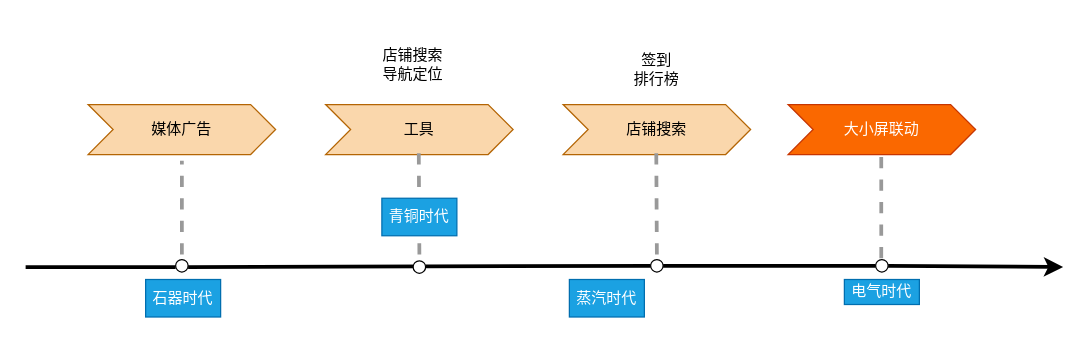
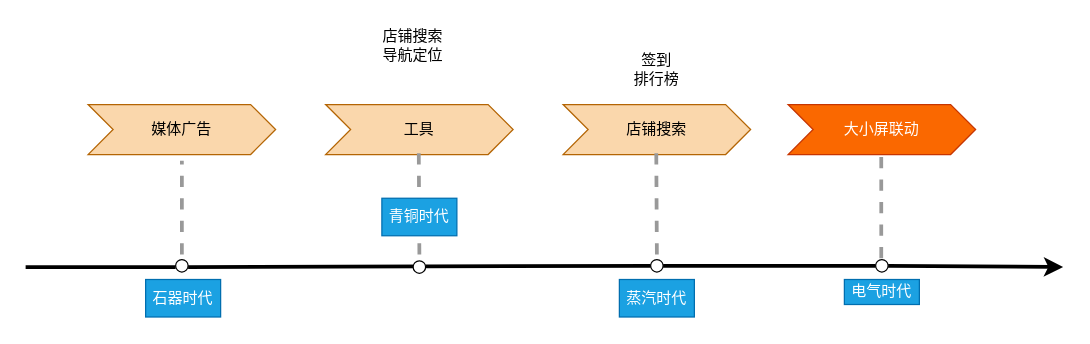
  <mxCell id="0" />
  <mxCell id="1" parent="0" />
  <mxCell id="2" value="" style="endArrow=classic;html=1;rounded=0;strokeWidth=3;startArrow=none;" parent="1" source="18" edge="1"><mxGeometry width="50" height="50" relative="1" as="geometry"><mxPoint x="150" y="213" as="sourcePoint" /><mxPoint x="850" y="213" as="targetPoint" /></mxGeometry></mxCell>
  <mxCell id="3" value="媒体广告" style="shape=step;perimeter=stepPerimeter;whiteSpace=wrap;html=1;fixedSize=1;fillColor=#fad7ac;strokeColor=#b46504;" parent="1" vertex="1"><mxGeometry x="70" y="83" width="150" height="40" as="geometry" /></mxCell>
  <mxCell id="4" value="工具" style="shape=step;perimeter=stepPerimeter;whiteSpace=wrap;html=1;fixedSize=1;fillColor=#fad7ac;strokeColor=#b46504;" parent="1" vertex="1"><mxGeometry x="260" y="83" width="150" height="40" as="geometry" /></mxCell>
  <mxCell id="5" value="店铺搜索" style="shape=step;perimeter=stepPerimeter;whiteSpace=wrap;html=1;fixedSize=1;fillColor=#fad7ac;strokeColor=#b46504;" parent="1" vertex="1"><mxGeometry x="450" y="83" width="150" height="40" as="geometry" /></mxCell>
  <mxCell id="6" value="大小屏联动" style="shape=step;perimeter=stepPerimeter;whiteSpace=wrap;html=1;fixedSize=1;fillColor=#fa6800;strokeColor=#C73500;fontColor=#FFFFFF;" parent="1" vertex="1"><mxGeometry x="630" y="83" width="150" height="40" as="geometry" /></mxCell>
- <mxCell id="7" value="店铺搜索&lt;br&gt;导航定位" style="text;html=1;strokeColor=none;fillColor=none;align=center;verticalAlign=middle;whiteSpace=wrap;rounded=0;" parent="1" vertex="1"><mxGeometry x="300" y="20.5" width="60" height="60" as="geometry" /></mxCell>
+ <mxCell id="7" value="店铺搜索&lt;br&gt;导航定位" style="text;html=1;strokeColor=none;fillColor=none;align=center;verticalAlign=middle;whiteSpace=wrap;rounded=0;" parent="1" vertex="1"><mxGeometry x="300" y="5.5" width="60" height="60" as="geometry" /></mxCell>
  <mxCell id="8" value="签到&lt;br style=&quot;font-size: 12px;&quot;&gt;排行榜" style="text;html=1;strokeColor=none;fillColor=none;align=center;verticalAlign=middle;whiteSpace=wrap;rounded=0;fontSize=12;" parent="1" vertex="1"><mxGeometry x="495" y="37" width="60" height="35" as="geometry" /></mxCell>
  <mxCell id="9" value="" style="endArrow=none;dashed=1;html=1;rounded=0;fontSize=12;fontColor=#FFFFFF;strokeWidth=3;entryX=0.5;entryY=1;entryDx=0;entryDy=0;fillColor=#bac8d3;strokeColor=#999999;startArrow=none;" parent="1" edge="1"><mxGeometry width="50" height="50" relative="1" as="geometry"><mxPoint x="145" y="203" as="sourcePoint" /><mxPoint x="145" y="128" as="targetPoint" /></mxGeometry></mxCell>
  <mxCell id="10" value="" style="endArrow=none;dashed=1;html=1;rounded=0;fontSize=12;fontColor=#FFFFFF;strokeWidth=3;entryX=0.5;entryY=1;entryDx=0;entryDy=0;fillColor=#bac8d3;strokeColor=#999999;" parent="1" edge="1"><mxGeometry width="50" height="50" relative="1" as="geometry"><mxPoint x="335" y="203" as="sourcePoint" /><mxPoint x="334.5" y="118" as="targetPoint" /></mxGeometry></mxCell>
  <mxCell id="11" value="" style="endArrow=none;dashed=1;html=1;rounded=0;fontSize=12;fontColor=#FFFFFF;strokeWidth=3;entryX=0.5;entryY=1;entryDx=0;entryDy=0;fillColor=#bac8d3;strokeColor=#999999;" parent="1" edge="1"><mxGeometry width="50" height="50" relative="1" as="geometry"><mxPoint x="525" y="203" as="sourcePoint" /><mxPoint x="524.5" y="118" as="targetPoint" /></mxGeometry></mxCell>
  <mxCell id="12" value="" style="endArrow=none;dashed=1;html=1;rounded=0;fontSize=12;fontColor=#FFFFFF;strokeWidth=3;entryX=0.5;entryY=1;entryDx=0;entryDy=0;fillColor=#bac8d3;strokeColor=#999999;" parent="1" edge="1"><mxGeometry width="50" height="50" relative="1" as="geometry"><mxPoint x="704.5" y="206" as="sourcePoint" /><mxPoint x="704.5" y="116" as="targetPoint" /></mxGeometry></mxCell>
  <mxCell id="13" value="" style="endArrow=none;html=1;rounded=0;strokeWidth=3;" parent="1" edge="1"><mxGeometry width="50" height="50" relative="1" as="geometry"><mxPoint x="20" y="213" as="sourcePoint" /><mxPoint x="140" y="213" as="targetPoint" /></mxGeometry></mxCell>
  <mxCell id="14" value="" style="ellipse;whiteSpace=wrap;html=1;aspect=fixed;fontSize=12;fontColor=#FFFFFF;" parent="1" vertex="1"><mxGeometry x="140" y="207" width="10" height="10" as="geometry" /></mxCell>
  <mxCell id="15" value="" style="ellipse;whiteSpace=wrap;html=1;aspect=fixed;fontSize=12;fontColor=#FFFFFF;" parent="1" vertex="1"><mxGeometry x="520" y="207" width="10" height="10" as="geometry" /></mxCell>
  <mxCell id="16" value="" style="endArrow=none;html=1;rounded=0;strokeWidth=3;startArrow=none;" parent="1" target="15" edge="1"><mxGeometry width="50" height="50" relative="1" as="geometry"><mxPoint x="150" y="213" as="sourcePoint" /><mxPoint x="850" y="213" as="targetPoint" /></mxGeometry></mxCell>
  <mxCell id="17" value="" style="ellipse;whiteSpace=wrap;html=1;aspect=fixed;fontSize=12;fontColor=#FFFFFF;" parent="1" vertex="1"><mxGeometry x="330" y="208" width="10" height="10" as="geometry" /></mxCell>
  <mxCell id="18" value="" style="ellipse;whiteSpace=wrap;html=1;aspect=fixed;fontSize=12;fontColor=#FFFFFF;" parent="1" vertex="1"><mxGeometry x="700" y="207" width="10" height="10" as="geometry" /></mxCell>
  <mxCell id="19" value="" style="endArrow=none;html=1;rounded=0;strokeWidth=3;startArrow=none;" parent="1" source="15" target="18" edge="1"><mxGeometry width="50" height="50" relative="1" as="geometry"><mxPoint x="530" y="212.015" as="sourcePoint" /><mxPoint x="850" y="213" as="targetPoint" /></mxGeometry></mxCell>
  <mxCell id="20" value="石器时代" style="text;html=1;strokeColor=#006EAF;fillColor=#1ba1e2;align=center;verticalAlign=middle;whiteSpace=wrap;rounded=0;fontSize=12;fontColor=#ffffff;" parent="1" vertex="1"><mxGeometry x="116" y="223" width="60" height="30" as="geometry" /></mxCell>
  <mxCell id="21" value="青铜时代" style="text;html=1;strokeColor=#006EAF;fillColor=#1ba1e2;align=center;verticalAlign=middle;whiteSpace=wrap;rounded=0;fontSize=12;fontColor=#ffffff;" parent="1" vertex="1"><mxGeometry x="305" y="158" width="60" height="30" as="geometry" /></mxCell>
- <mxCell id="22" value="蒸汽时代" style="text;html=1;strokeColor=#006EAF;fillColor=#1ba1e2;align=center;verticalAlign=middle;whiteSpace=wrap;rounded=0;fontSize=12;fontColor=#ffffff;" parent="1" vertex="1"><mxGeometry x="455" y="223" width="60" height="30" as="geometry" /></mxCell>
+ <mxCell id="22" value="蒸汽时代" style="text;html=1;strokeColor=#006EAF;fillColor=#1ba1e2;align=center;verticalAlign=middle;whiteSpace=wrap;rounded=0;fontSize=12;fontColor=#ffffff;" parent="1" vertex="1"><mxGeometry x="495" y="223" width="60" height="30" as="geometry" /></mxCell>
  <mxCell id="23" value="电气时代" style="text;html=1;strokeColor=#006EAF;fillColor=#1ba1e2;align=center;verticalAlign=middle;whiteSpace=wrap;rounded=0;fontSize=12;fontColor=#ffffff;" parent="1" vertex="1"><mxGeometry x="675" y="223" width="60" height="20" as="geometry" /></mxCell>
